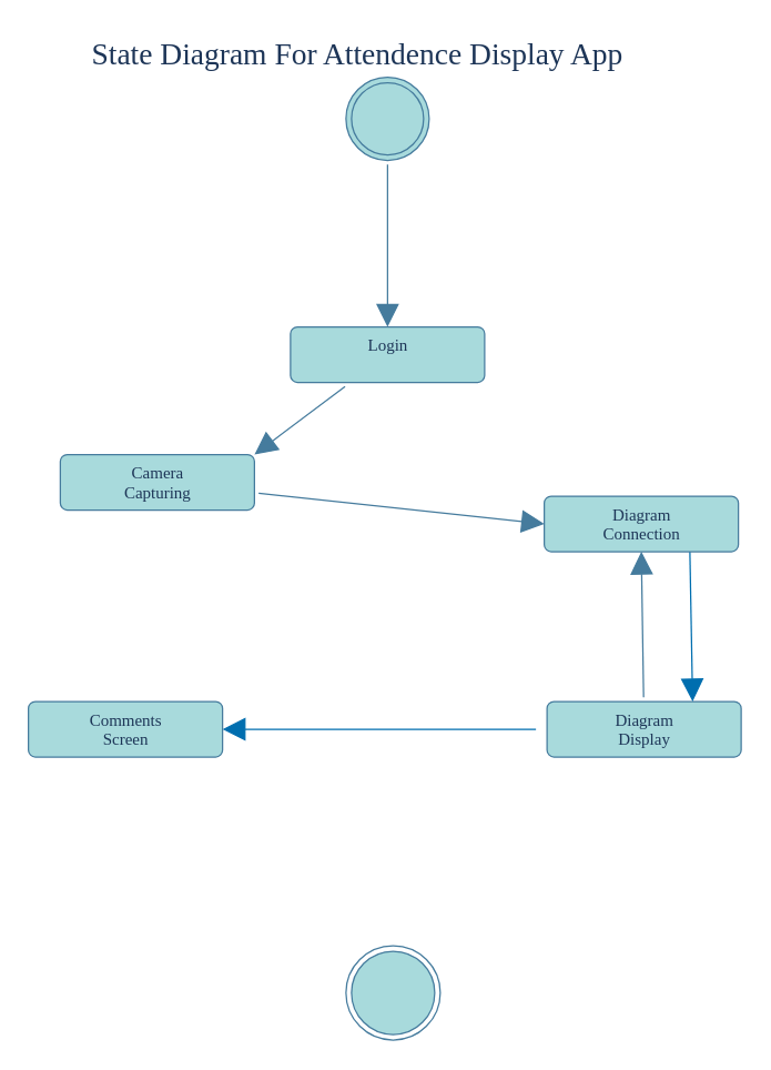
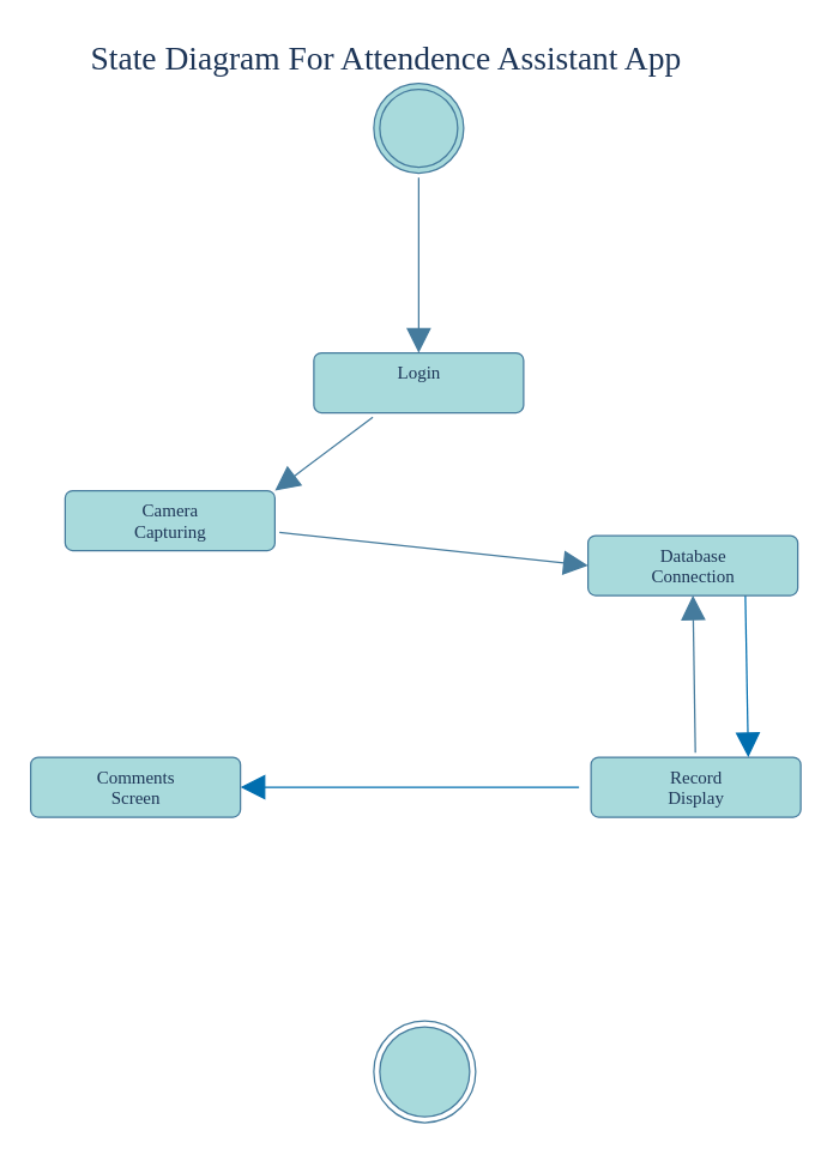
  <mxCell id="0" />
  <mxCell id="1" parent="0" />
  <mxCell id="2" style="edgeStyle=none;curved=1;rounded=0;orthogonalLoop=1;jettySize=auto;html=1;entryX=0.5;entryY=0;entryDx=0;entryDy=0;strokeColor=#457B9D;fontFamily=Product Sans;fontSource=https%3A%2F%2Ffonts.googleapis.com%2Fcss%3Ffamily%3DProduct%2BSans;fontColor=default;endArrow=block;startSize=14;endSize=14;sourcePerimeterSpacing=3;targetPerimeterSpacing=3;endFill=1;labelBackgroundColor=none;" parent="1" source="3" target="6" edge="1"><mxGeometry relative="1" as="geometry" /></mxCell>
  <mxCell id="3" value="" style="ellipse;shape=doubleEllipse;html=1;dashed=0;whitespace=wrap;aspect=fixed;strokeColor=#457B9D;fontColor=#1D3557;fillColor=#A8DADC;labelBackgroundColor=none;fontFamily=Product Sans;fontSource=https%3A%2F%2Ffonts.googleapis.com%2Fcss%3Ffamily%3DProduct%2BSans;" parent="1" vertex="1"><mxGeometry x="249" y="55" width="60" height="60" as="geometry" /></mxCell>
  <mxCell id="4" value="" style="ellipse;html=1;shape=endState;fillColor=#A8DADC;strokeColor=#457B9D;fontColor=#1D3557;labelBackgroundColor=none;fontFamily=Product Sans;fontSource=https%3A%2F%2Ffonts.googleapis.com%2Fcss%3Ffamily%3DProduct%2BSans;" parent="1" vertex="1"><mxGeometry x="249" y="681" width="68" height="68" as="geometry" /></mxCell>
  <mxCell id="5" style="edgeStyle=none;curved=1;rounded=0;orthogonalLoop=1;jettySize=auto;html=1;entryX=1;entryY=0;entryDx=0;entryDy=0;strokeColor=#457B9D;fontFamily=Product Sans;fontSource=https%3A%2F%2Ffonts.googleapis.com%2Fcss%3Ffamily%3DProduct%2BSans;fontColor=default;endArrow=block;endFill=1;startSize=14;endSize=14;sourcePerimeterSpacing=3;targetPerimeterSpacing=3;labelBackgroundColor=none;" parent="1" source="6" target="8" edge="1"><mxGeometry relative="1" as="geometry" /></mxCell>
  <mxCell id="6" value="Login" style="html=1;align=center;verticalAlign=top;rounded=1;absoluteArcSize=1;arcSize=10;dashed=0;strokeColor=#457B9D;fontColor=#1D3557;fillColor=#A8DADC;fontFamily=Product Sans;fontSource=https%3A%2F%2Ffonts.googleapis.com%2Fcss%3Ffamily%3DProduct%2BSans;labelBackgroundColor=none;" parent="1" vertex="1"><mxGeometry x="209" y="235" width="140" height="40" as="geometry" /></mxCell>
  <mxCell id="7" style="edgeStyle=none;curved=1;rounded=0;orthogonalLoop=1;jettySize=auto;html=1;entryX=0;entryY=0.5;entryDx=0;entryDy=0;strokeColor=#457B9D;fontFamily=Product Sans;fontSource=https%3A%2F%2Ffonts.googleapis.com%2Fcss%3Ffamily%3DProduct%2BSans;fontColor=default;endArrow=block;endFill=1;startSize=14;endSize=14;sourcePerimeterSpacing=3;targetPerimeterSpacing=3;labelBackgroundColor=none;" parent="1" source="8" target="14" edge="1"><mxGeometry relative="1" as="geometry" /></mxCell>
  <mxCell id="8" value="Camera &lt;br&gt;Capturing" style="html=1;align=center;verticalAlign=top;rounded=1;absoluteArcSize=1;arcSize=10;dashed=0;strokeColor=#457B9D;fontColor=#1D3557;fillColor=#A8DADC;fontFamily=Product Sans;fontSource=https%3A%2F%2Ffonts.googleapis.com%2Fcss%3Ffamily%3DProduct%2BSans;labelBackgroundColor=none;" parent="1" vertex="1"><mxGeometry x="43" y="327" width="140" height="40" as="geometry" /></mxCell>
- <mxCell id="9" value="State Diagram For Attendence Display App" style="text;html=1;align=center;verticalAlign=middle;resizable=0;points=[];autosize=1;strokeColor=none;fillColor=none;fontColor=#1D3557;fontSize=22;fontFamily=Product Sans;fontSource=https%3A%2F%2Ffonts.googleapis.com%2Fcss%3Ffamily%3DProduct%2BSans;labelBackgroundColor=none;" parent="1" vertex="1"><mxGeometry x="36" y="20" width="441" height="38" as="geometry" /></mxCell>
+ <mxCell id="9" value="State Diagram For Attendence Assistant App" style="text;html=1;align=center;verticalAlign=middle;resizable=0;points=[];autosize=1;strokeColor=none;fillColor=none;fontColor=#1D3557;fontSize=22;fontFamily=Product Sans;fontSource=https%3A%2F%2Ffonts.googleapis.com%2Fcss%3Ffamily%3DProduct%2BSans;labelBackgroundColor=none;" parent="1" vertex="1"><mxGeometry x="36" y="20" width="441" height="38" as="geometry" /></mxCell>
  <mxCell id="10" style="edgeStyle=none;curved=1;rounded=0;orthogonalLoop=1;jettySize=auto;html=1;entryX=0.5;entryY=1;entryDx=0;entryDy=0;strokeColor=#457B9D;fontFamily=Product Sans;fontSource=https%3A%2F%2Ffonts.googleapis.com%2Fcss%3Ffamily%3DProduct%2BSans;fontColor=default;endArrow=block;endFill=1;startSize=14;endSize=14;sourcePerimeterSpacing=3;targetPerimeterSpacing=3;labelBackgroundColor=none;" parent="1" source="12" target="14" edge="1"><mxGeometry relative="1" as="geometry" /></mxCell>
  <mxCell id="11" style="edgeStyle=none;curved=1;rounded=0;sketch=0;orthogonalLoop=1;jettySize=auto;html=1;entryX=1;entryY=0.5;entryDx=0;entryDy=0;shadow=0;strokeColor=#006EAF;endArrow=block;endFill=1;startSize=14;endSize=14;sourcePerimeterSpacing=8;targetPerimeterSpacing=8;fillColor=#1ba1e2;" parent="1" source="12" target="15" edge="1"><mxGeometry relative="1" as="geometry" /></mxCell>
- <mxCell id="12" value="Diagram &lt;br&gt;Display" style="html=1;align=center;verticalAlign=top;rounded=1;absoluteArcSize=1;arcSize=10;dashed=0;strokeColor=#457B9D;fontColor=#1D3557;fillColor=#A8DADC;fontFamily=Product Sans;fontSource=https%3A%2F%2Ffonts.googleapis.com%2Fcss%3Ffamily%3DProduct%2BSans;labelBackgroundColor=none;" parent="1" vertex="1"><mxGeometry x="394" y="505" width="140" height="40" as="geometry" /></mxCell>
+ <mxCell id="12" value="Record &lt;br&gt;Display" style="html=1;align=center;verticalAlign=top;rounded=1;absoluteArcSize=1;arcSize=10;dashed=0;strokeColor=#457B9D;fontColor=#1D3557;fillColor=#A8DADC;fontFamily=Product Sans;fontSource=https%3A%2F%2Ffonts.googleapis.com%2Fcss%3Ffamily%3DProduct%2BSans;labelBackgroundColor=none;" parent="1" vertex="1"><mxGeometry x="394" y="505" width="140" height="40" as="geometry" /></mxCell>
  <mxCell id="13" style="edgeStyle=none;curved=1;rounded=0;orthogonalLoop=1;jettySize=auto;html=1;exitX=0.75;exitY=1;exitDx=0;exitDy=0;entryX=0.75;entryY=0;entryDx=0;entryDy=0;endArrow=block;startSize=14;endSize=14;sourcePerimeterSpacing=8;targetPerimeterSpacing=8;endFill=1;strokeColor=#006EAF;shadow=0;fillColor=#1ba1e2;" parent="1" source="14" target="12" edge="1"><mxGeometry relative="1" as="geometry" /></mxCell>
- <mxCell id="14" value="Diagram &lt;br&gt;Connection" style="html=1;align=center;verticalAlign=top;rounded=1;absoluteArcSize=1;arcSize=10;dashed=0;strokeColor=#457B9D;fontColor=#1D3557;fillColor=#A8DADC;fontFamily=Product Sans;fontSource=https%3A%2F%2Ffonts.googleapis.com%2Fcss%3Ffamily%3DProduct%2BSans;labelBackgroundColor=none;" parent="1" vertex="1"><mxGeometry x="392" y="357" width="140" height="40" as="geometry" /></mxCell>
+ <mxCell id="14" value="Database &lt;br&gt;Connection" style="html=1;align=center;verticalAlign=top;rounded=1;absoluteArcSize=1;arcSize=10;dashed=0;strokeColor=#457B9D;fontColor=#1D3557;fillColor=#A8DADC;fontFamily=Product Sans;fontSource=https%3A%2F%2Ffonts.googleapis.com%2Fcss%3Ffamily%3DProduct%2BSans;labelBackgroundColor=none;" parent="1" vertex="1"><mxGeometry x="392" y="357" width="140" height="40" as="geometry" /></mxCell>
  <mxCell id="15" value="Comments &lt;br&gt;Screen" style="html=1;align=center;verticalAlign=top;rounded=1;absoluteArcSize=1;arcSize=10;dashed=0;strokeColor=#457B9D;fontColor=#1D3557;fillColor=#A8DADC;fontFamily=Product Sans;fontSource=https%3A%2F%2Ffonts.googleapis.com%2Fcss%3Ffamily%3DProduct%2BSans;labelBackgroundColor=none;" parent="1" vertex="1"><mxGeometry x="20" y="505" width="140" height="40" as="geometry" /></mxCell>
